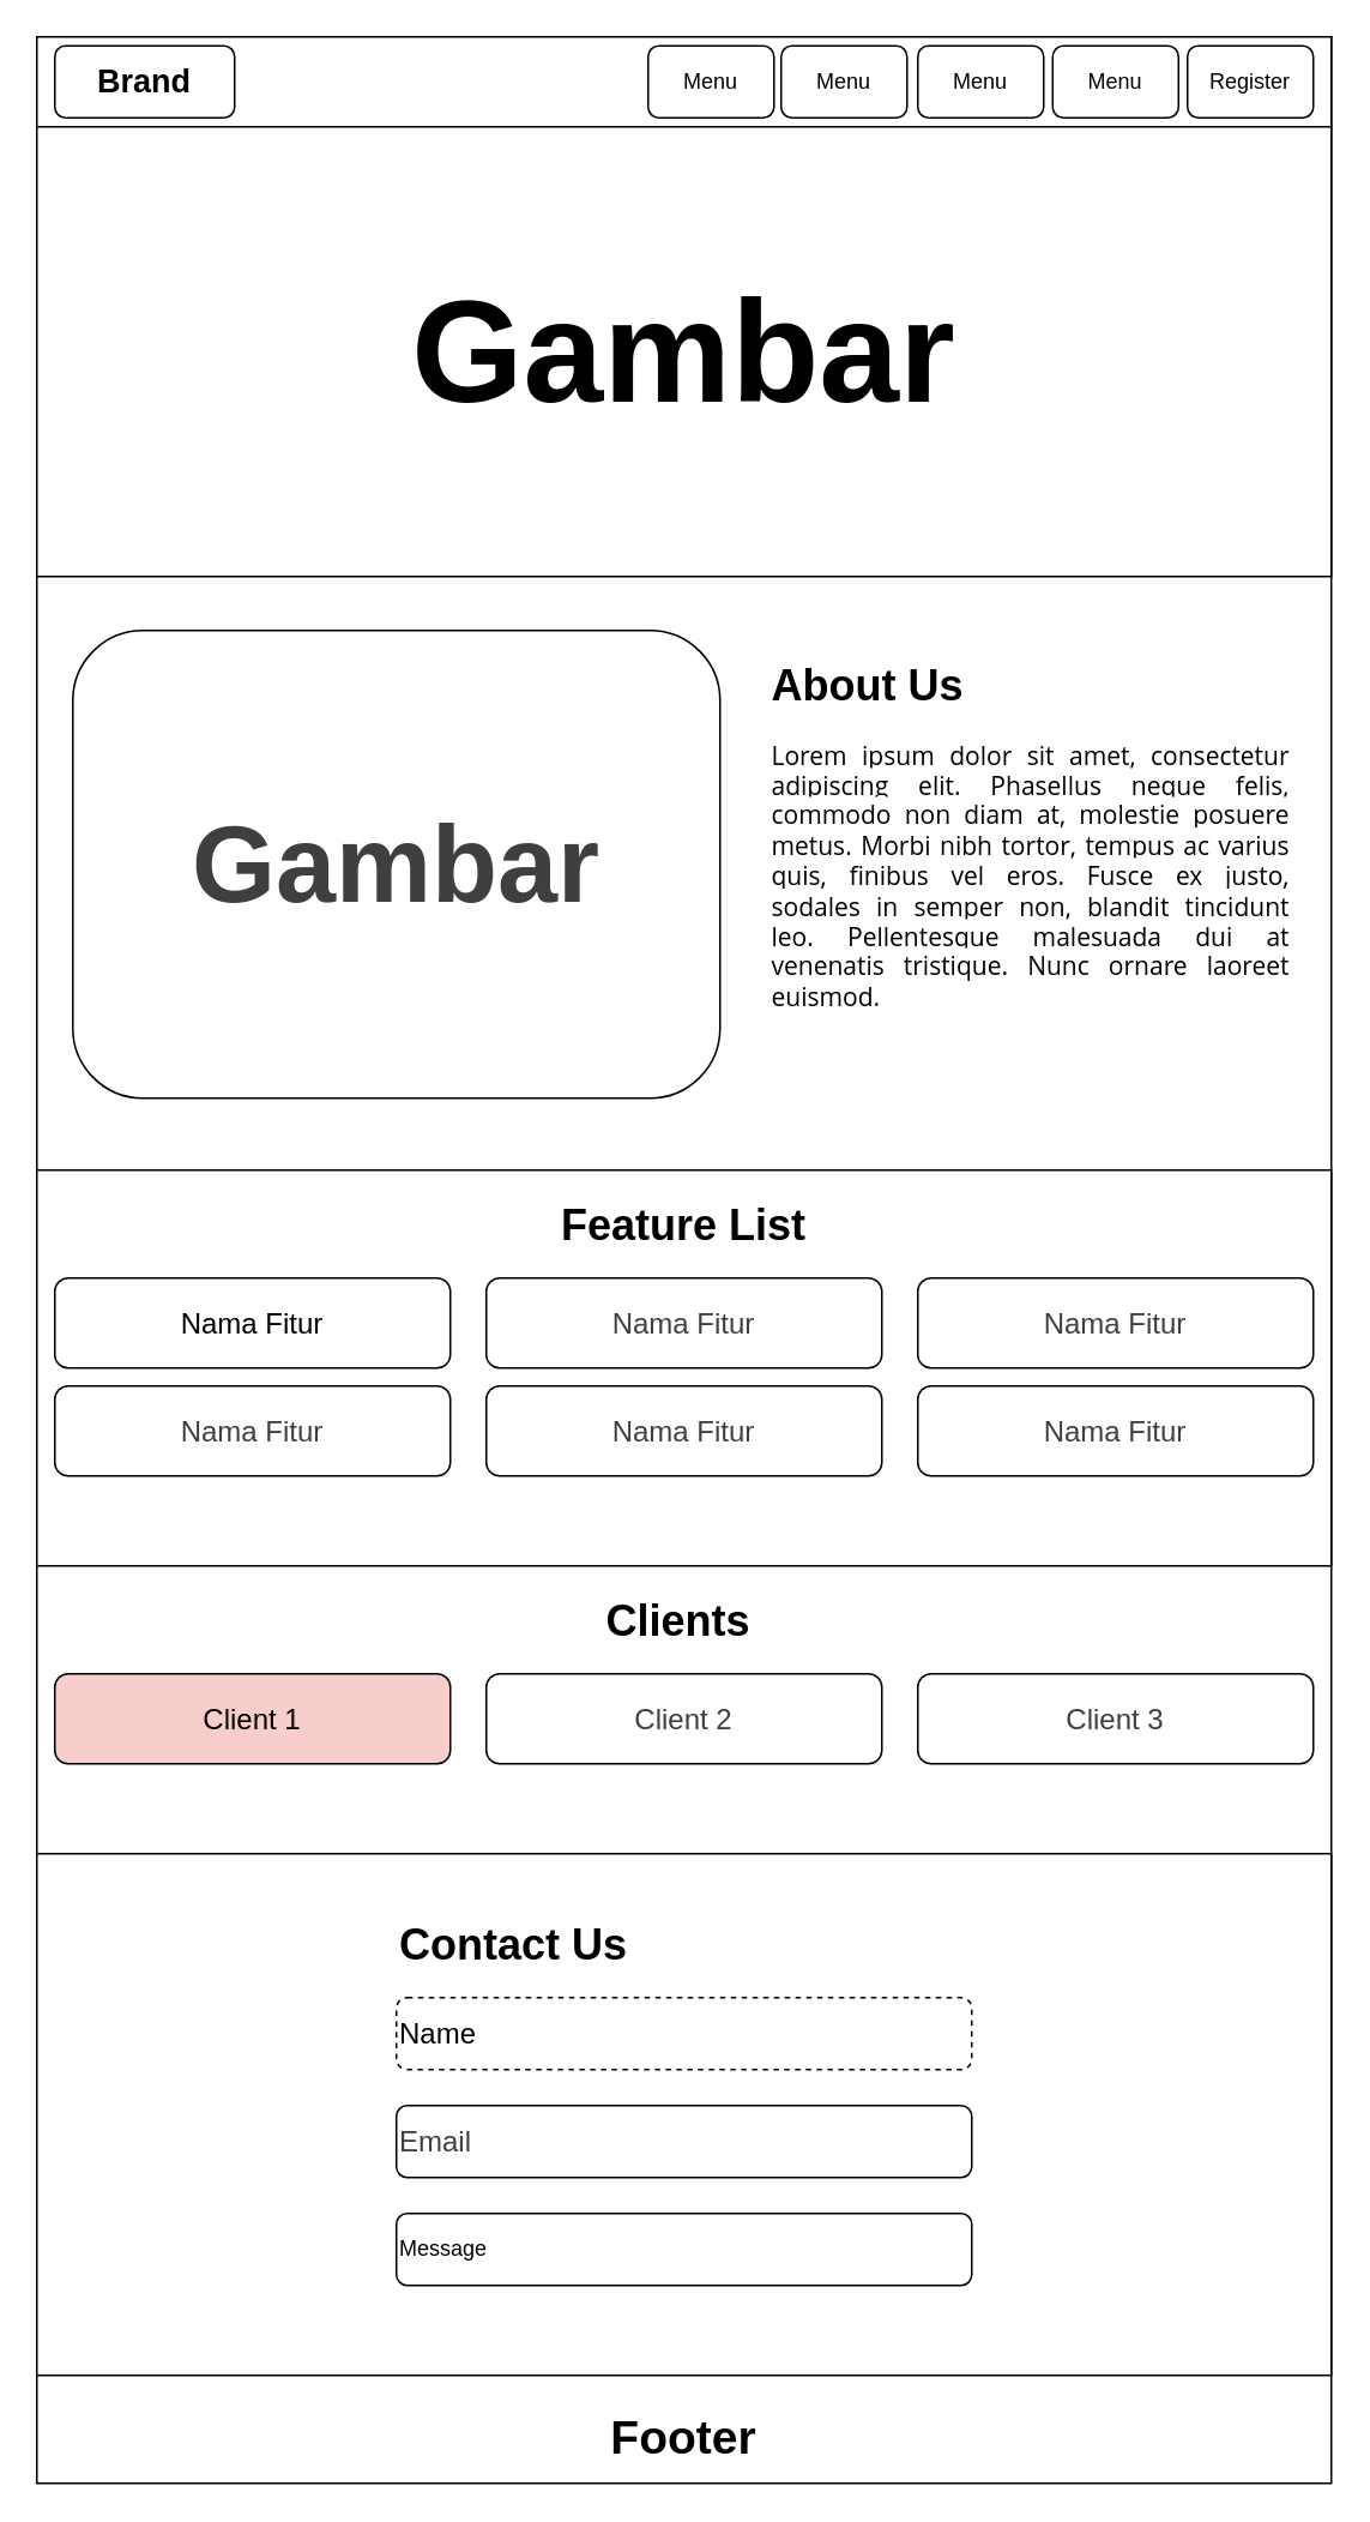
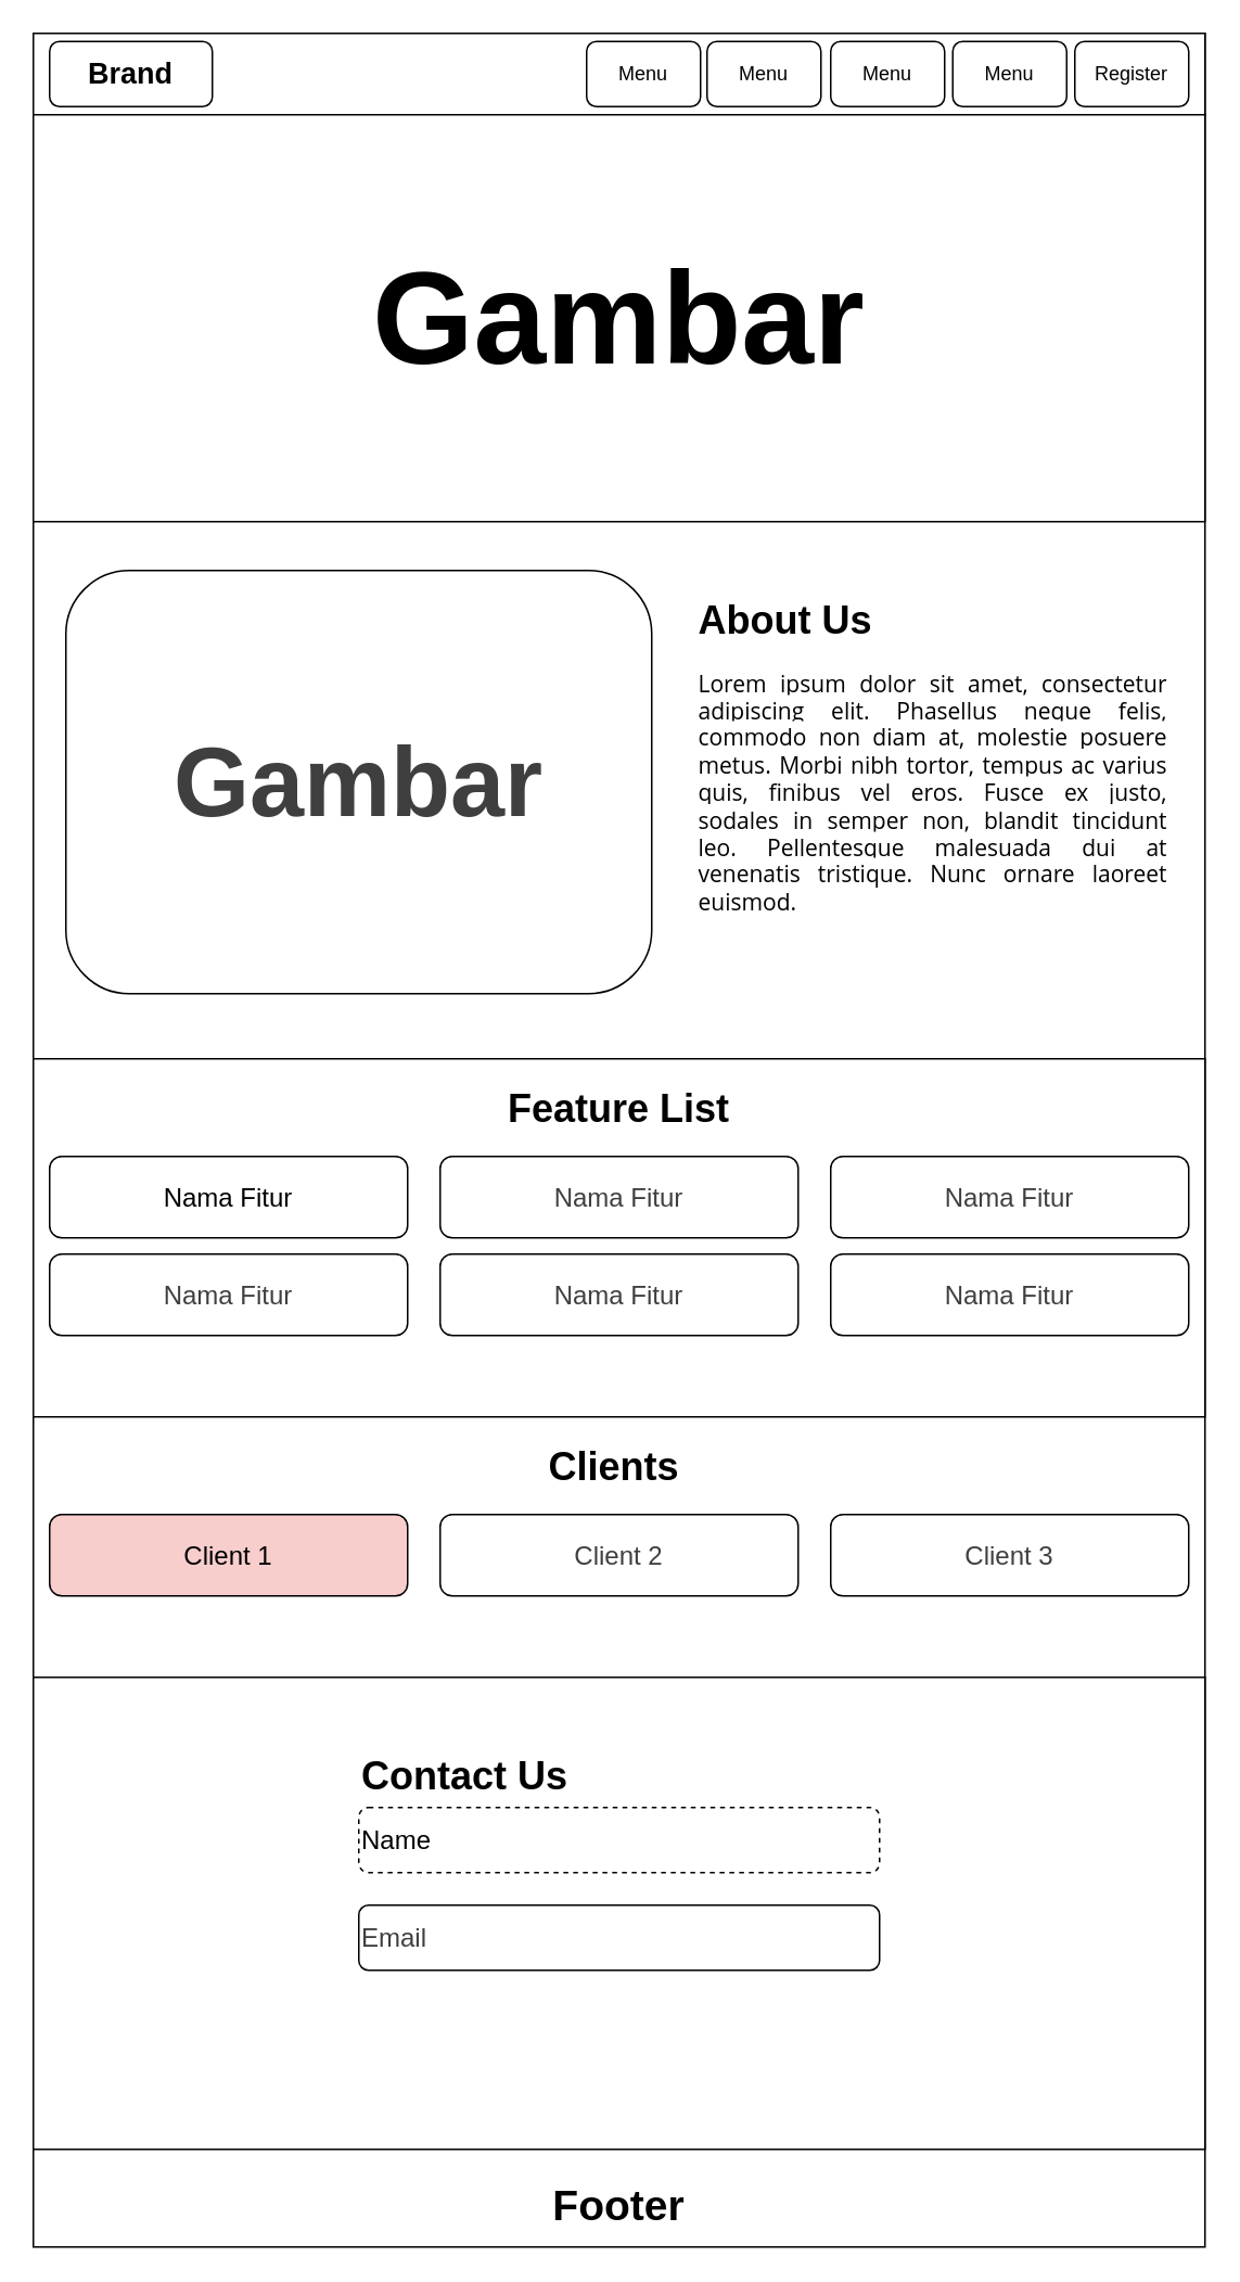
  <mxCell id="0" />
  <mxCell id="1" parent="0" />
  <mxCell id="2" value="" style="rounded=0;whiteSpace=wrap;html=1;" vertex="1" parent="1"><mxGeometry x="20" y="20" width="720" height="1360" as="geometry" /></mxCell>
  <mxCell id="3" value="" style="rounded=0;whiteSpace=wrap;html=1;" vertex="1" parent="1"><mxGeometry x="20" y="20" width="720" height="50" as="geometry" /></mxCell>
  <mxCell id="4" value="&lt;b&gt;&lt;font style=&quot;font-size: 18px;&quot;&gt;Brand&lt;/font&gt;&lt;/b&gt;" style="rounded=1;whiteSpace=wrap;html=1;" vertex="1" parent="1"><mxGeometry x="30" y="25" width="100" height="40" as="geometry" /></mxCell>
  <mxCell id="5" value="&lt;font style=&quot;&quot;&gt;Register&lt;/font&gt;" style="rounded=1;whiteSpace=wrap;html=1;" vertex="1" parent="1"><mxGeometry x="660" y="25" width="70" height="40" as="geometry" /></mxCell>
  <mxCell id="6" value="&lt;font style=&quot;&quot;&gt;Menu&lt;/font&gt;" style="rounded=1;whiteSpace=wrap;html=1;" vertex="1" parent="1"><mxGeometry x="360" y="25" width="70" height="40" as="geometry" /></mxCell>
  <mxCell id="7" value="&lt;font style=&quot;&quot;&gt;Menu&lt;/font&gt;" style="rounded=1;whiteSpace=wrap;html=1;" vertex="1" parent="1"><mxGeometry x="434" y="25" width="70" height="40" as="geometry" /></mxCell>
  <mxCell id="8" value="&lt;font style=&quot;&quot;&gt;Menu&lt;/font&gt;" style="rounded=1;whiteSpace=wrap;html=1;" vertex="1" parent="1"><mxGeometry x="510" y="25" width="70" height="40" as="geometry" /></mxCell>
  <mxCell id="9" value="&lt;font style=&quot;&quot;&gt;Menu&lt;/font&gt;" style="rounded=1;whiteSpace=wrap;html=1;" vertex="1" parent="1"><mxGeometry x="585" y="25" width="70" height="40" as="geometry" /></mxCell>
  <mxCell id="10" value="&lt;font style=&quot;font-size: 80px;&quot;&gt;&lt;b&gt;Gambar&lt;/b&gt;&lt;/font&gt;" style="rounded=0;whiteSpace=wrap;html=1;" vertex="1" parent="1"><mxGeometry x="20" y="70" width="720" height="250" as="geometry" /></mxCell>
  <mxCell id="11" value="&lt;b style=&quot;color: rgb(63, 63, 63); scrollbar-color: rgb(226, 226, 226) rgb(251, 251, 251);&quot;&gt;&lt;font style=&quot;font-size: 60px;&quot;&gt;Gambar&lt;/font&gt;&lt;/b&gt;" style="rounded=1;whiteSpace=wrap;html=1;" vertex="1" parent="1"><mxGeometry x="40" y="350" width="360" height="260" as="geometry" /></mxCell>
  <mxCell id="12" value="&lt;h1 style=&quot;margin-top: 0px;&quot;&gt;About Us&lt;/h1&gt;&lt;p style=&quot;text-align: justify;&quot;&gt;&lt;span style=&quot;background-color: rgb(255, 255, 255); color: rgb(0, 0, 0); font-family: &amp;quot;Open Sans&amp;quot;, Arial, sans-serif; font-size: 14px;&quot;&gt;Lorem ipsum dolor sit amet, consectetur adipiscing elit. Phasellus neque felis, commodo non diam at, molestie posuere metus. Morbi nibh tortor, tempus ac varius quis, finibus vel eros. Fusce ex justo, sodales in semper non, blandit tincidunt leo. Pellentesque malesuada dui at venenatis tristique. Nunc ornare laoreet euismod.&lt;/span&gt;&lt;/p&gt;" style="text;html=1;whiteSpace=wrap;overflow=hidden;rounded=0;" vertex="1" parent="1"><mxGeometry x="427" y="360" width="290" height="230" as="geometry" /></mxCell>
  <mxCell id="13" value="" style="rounded=0;whiteSpace=wrap;html=1;" vertex="1" parent="1"><mxGeometry x="20" y="650" width="720" height="220" as="geometry" /></mxCell>
  <mxCell id="14" value="&lt;h1 style=&quot;margin-top: 0px;&quot;&gt;Feature List&lt;/h1&gt;" style="text;html=1;whiteSpace=wrap;overflow=hidden;rounded=0;" vertex="1" parent="1"><mxGeometry x="310" y="660" width="140" height="40" as="geometry" /></mxCell>
  <mxCell id="15" value="&lt;font style=&quot;font-size: 16px;&quot;&gt;Nama Fitur&lt;/font&gt;" style="rounded=1;whiteSpace=wrap;html=1;" vertex="1" parent="1"><mxGeometry x="30" y="710" width="220" height="50" as="geometry" /></mxCell>
  <mxCell id="16" value="&lt;span style=&quot;color: rgb(63, 63, 63); font-size: 16px;&quot;&gt;Nama Fitur&lt;/span&gt;" style="rounded=1;whiteSpace=wrap;html=1;" vertex="1" parent="1"><mxGeometry x="270" y="710" width="220" height="50" as="geometry" /></mxCell>
  <mxCell id="17" value="&lt;span style=&quot;color: rgb(63, 63, 63); font-size: 16px;&quot;&gt;Nama Fitur&lt;/span&gt;" style="rounded=1;whiteSpace=wrap;html=1;" vertex="1" parent="1"><mxGeometry x="510" y="710" width="220" height="50" as="geometry" /></mxCell>
  <mxCell id="18" value="&lt;span style=&quot;color: rgb(63, 63, 63); font-size: 16px;&quot;&gt;Nama Fitur&lt;/span&gt;" style="rounded=1;whiteSpace=wrap;html=1;" vertex="1" parent="1"><mxGeometry x="30" y="770" width="220" height="50" as="geometry" /></mxCell>
  <mxCell id="19" value="&lt;span style=&quot;color: rgb(63, 63, 63); font-size: 16px;&quot;&gt;Nama Fitur&lt;/span&gt;" style="rounded=1;whiteSpace=wrap;html=1;" vertex="1" parent="1"><mxGeometry x="270" y="770" width="220" height="50" as="geometry" /></mxCell>
  <mxCell id="20" value="&lt;span style=&quot;color: rgb(63, 63, 63); font-size: 16px;&quot;&gt;Nama Fitur&lt;/span&gt;" style="rounded=1;whiteSpace=wrap;html=1;" vertex="1" parent="1"><mxGeometry x="510" y="770" width="220" height="50" as="geometry" /></mxCell>
  <mxCell id="21" value="&lt;h1 style=&quot;margin-top: 0px;&quot;&gt;Clients&lt;/h1&gt;" style="text;html=1;whiteSpace=wrap;overflow=hidden;rounded=0;" vertex="1" parent="1"><mxGeometry x="335" y="880" width="90" height="40" as="geometry" /></mxCell>
  <mxCell id="22" value="&lt;font style=&quot;font-size: 16px;&quot;&gt;Client 1&lt;/font&gt;" style="rounded=1;whiteSpace=wrap;html=1;fillColor=#f8cecc;" vertex="1" parent="1"><mxGeometry x="30" y="930" width="220" height="50" as="geometry" /></mxCell>
  <mxCell id="23" value="&lt;span style=&quot;color: rgb(63, 63, 63); font-size: 16px;&quot;&gt;Client 2&lt;/span&gt;" style="rounded=1;whiteSpace=wrap;html=1;" vertex="1" parent="1"><mxGeometry x="270" y="930" width="220" height="50" as="geometry" /></mxCell>
  <mxCell id="24" value="&lt;span style=&quot;color: rgb(63, 63, 63); font-size: 16px;&quot;&gt;Client 3&lt;/span&gt;" style="rounded=1;whiteSpace=wrap;html=1;" vertex="1" parent="1"><mxGeometry x="510" y="930" width="220" height="50" as="geometry" /></mxCell>
  <mxCell id="25" value="" style="rounded=0;whiteSpace=wrap;html=1;" vertex="1" parent="1"><mxGeometry x="20" y="1030" width="720" height="290" as="geometry" /></mxCell>
  <mxCell id="26" value="&lt;span style=&quot;font-size: 16px;&quot;&gt;Name&lt;/span&gt;" style="rounded=1;whiteSpace=wrap;html=1;align=left;dashed=1;" vertex="1" parent="1"><mxGeometry x="220" y="1110" width="320" height="40" as="geometry" /></mxCell>
- <mxCell id="27" value="&lt;h1 style=&quot;margin-top: 0px;&quot;&gt;Contact Us&lt;/h1&gt;" style="text;html=1;whiteSpace=wrap;overflow=hidden;rounded=0;" vertex="1" parent="1"><mxGeometry x="220" y="1060" width="140" height="40" as="geometry" /></mxCell>
+ <mxCell id="27" value="&lt;h1 style=&quot;margin-top: 0px;&quot;&gt;Contact Us&lt;/h1&gt;" style="text;html=1;whiteSpace=wrap;overflow=hidden;rounded=0;" vertex="1" parent="1"><mxGeometry x="220" y="1070" width="140" height="40" as="geometry" /></mxCell>
  <mxCell id="28" value="&lt;span style=&quot;color: rgb(63, 63, 63); font-size: 16px;&quot;&gt;Email&lt;/span&gt;" style="rounded=1;whiteSpace=wrap;html=1;align=left;" vertex="1" parent="1"><mxGeometry x="220" y="1170" width="320" height="40" as="geometry" /></mxCell>
- <mxCell id="29" value="Message" style="rounded=1;whiteSpace=wrap;html=1;align=left;" vertex="1" parent="1"><mxGeometry x="220" y="1230" width="320" height="40" as="geometry" /></mxCell>
  <mxCell id="30" value="&lt;font style=&quot;font-size: 26px;&quot;&gt;&lt;b&gt;Footer&lt;/b&gt;&lt;/font&gt;" style="text;html=1;align=center;verticalAlign=middle;whiteSpace=wrap;rounded=0;" vertex="1" parent="1"><mxGeometry x="350" y="1340" width="60" height="30" as="geometry" /></mxCell>
